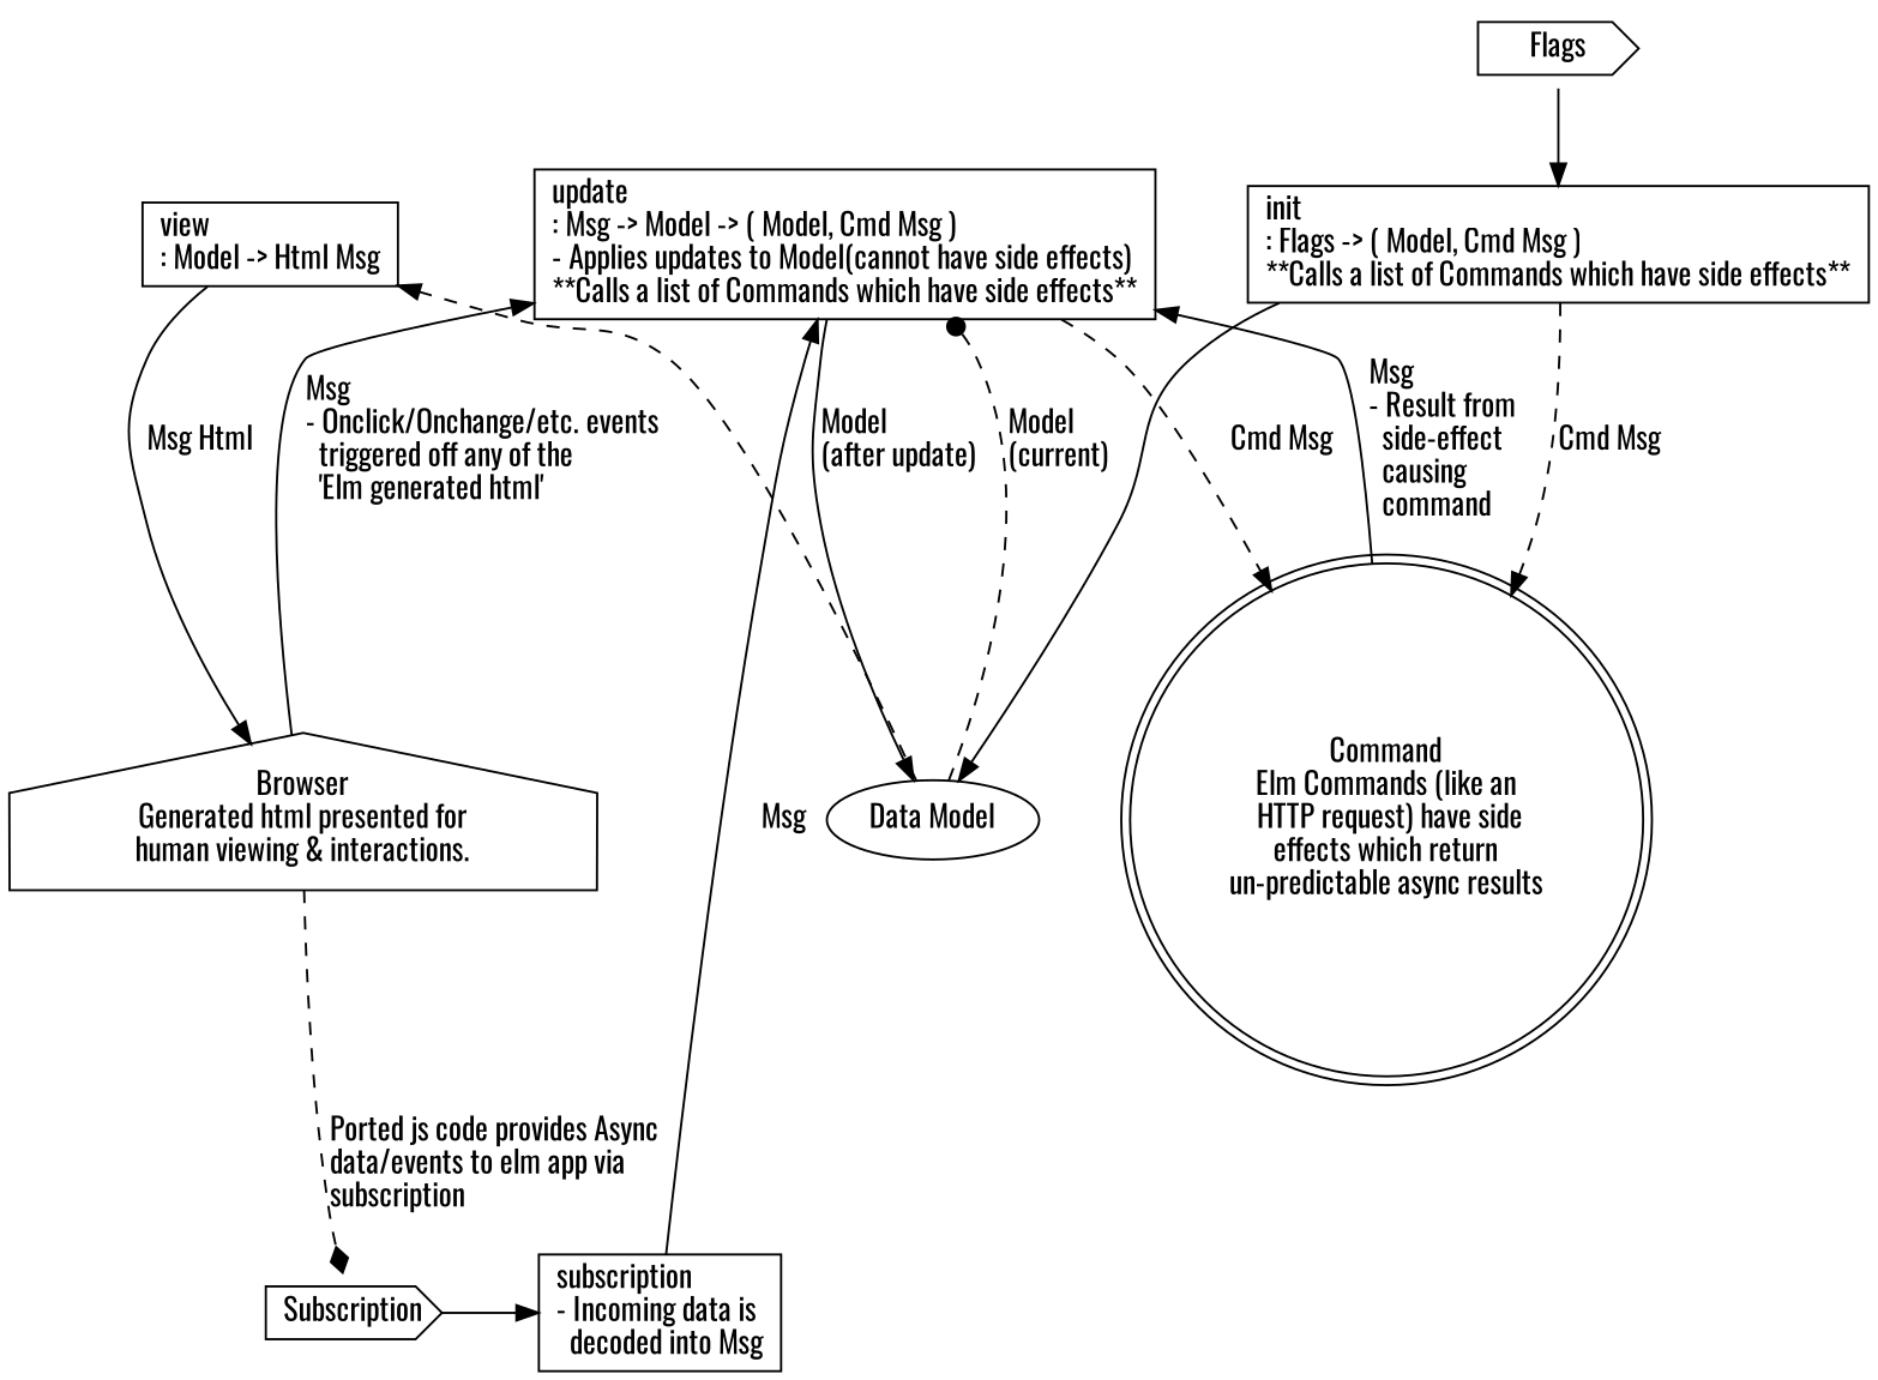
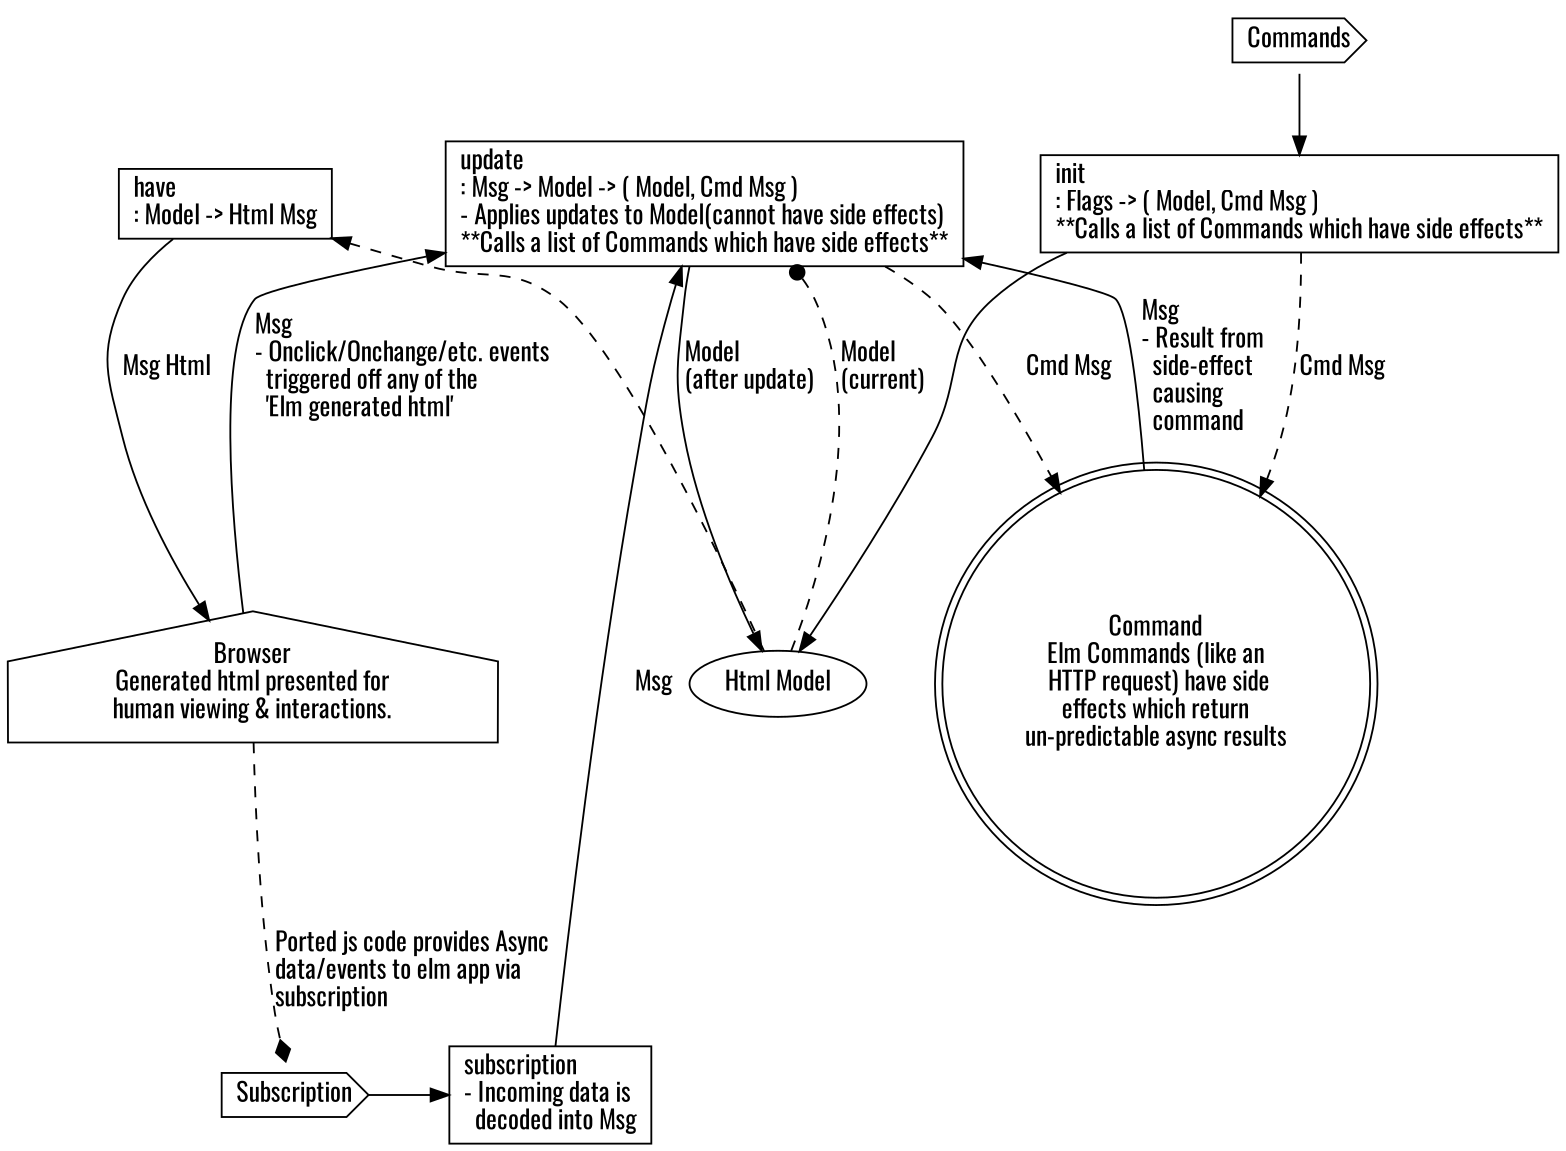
  digraph {
    fontname=Oswald
    node [fontname=Oswald shape=box]
    edge [fontname=Oswald]
-   n1 [label="view\l: Model -> Html Msg"]
+   n1 [label="have\l: Model -> Html Msg"]
    n2 [label="update\l: Msg -> Model -> ( Model, Cmd Msg )\l- Applies updates to Model(cannot have side effects)\l**Calls a list of Commands which have side effects**\l"]
    Subscription [shape=cds]
    n4 [label="subscription\l- Incoming data is\l  decoded into Msg\l"]
    n5 [height=0 label="Browser\nGenerated html presented for\nhuman viewing & interactions." margin=0 shape=house width=0]
-   n6 [label="Data Model" shape=""]
+   n6 [label="Html Model" shape=""]
    n7 [label="Command\nElm Commands (like an\n HTTP request) have side\neffects which return\nun-predictable async results" shape=doublecircle]
-   Flags [shape=cds]
+   Flags [shape=cds label=Commands]
    n9 [label="init\l: Flags -> ( Model, Cmd Msg )\l**Calls a list of Commands which have side effects**\l"]
    subgraph sub_1 {
      rank=same
      n1
      n2
    }
    subgraph sub_2 {
      rank=same
      Subscription
      n4
    }
    n1 -> n5 [label="Msg Html"]
    n2 -> n6 [label="Model\l(after update)\l"]
    n2 -> n7 [label="Cmd Msg" style=dashed]
    Subscription -> n4
    n4 -> n2 [label=Msg]
    n5 -> n2 [label="Msg\l- Onclick/Onchange/etc. events\l  triggered off any of the\l  'Elm generated html'\l"]
    n5 -> Subscription [arrowhead=diamond label="Ported js code provides Async\ldata/events to elm app via\lsubscription\l" style=dashed]
    n6 -> n1 [style=dashed]
    n6 -> n2 [arrowhead=dot arrowtail=none dir=both label="Model\l(current)\l" style=dashed]
    n7 -> n2 [label="Msg\l- Result from\l  side-effect\l  causing\l  command\l"]
    Flags -> n9
    n9 -> n6
    n9 -> n7 [label="Cmd Msg" style=dashed]
  }
